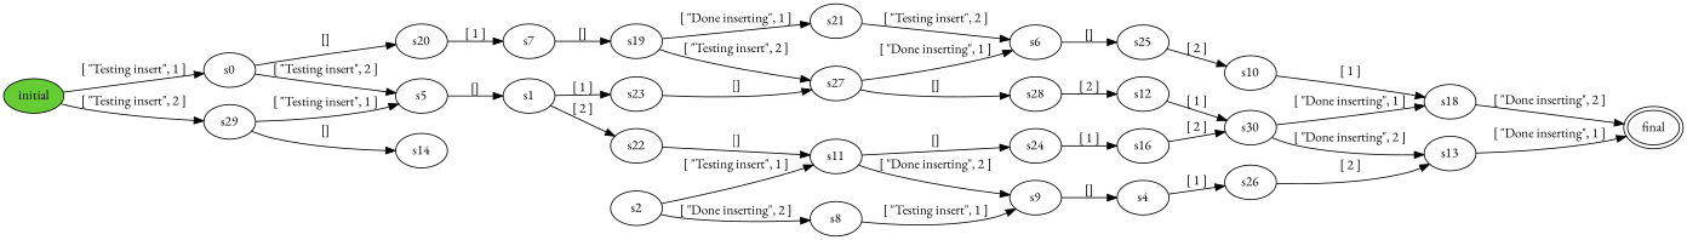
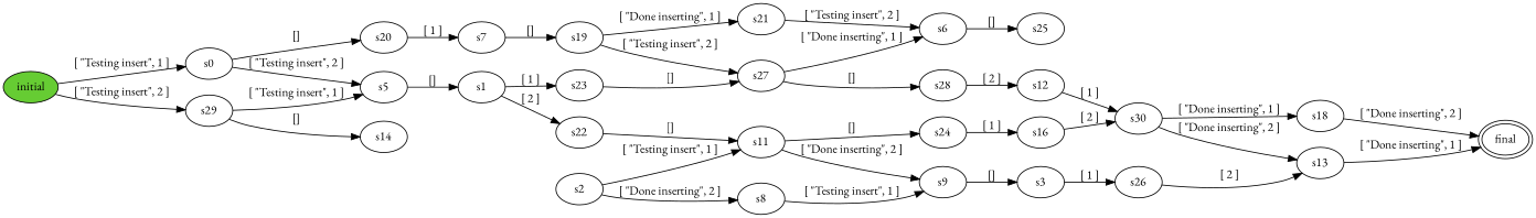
  digraph {
    fontname="EB Garamond"
    rankdir=LR
    node [fontname="EB Garamond"]
    edge [fontname="EB Garamond"]
    s0
    s5
    s20
    s1
    s7
    s22
    s23
    s11
    s27
    s2
    s8
    s9
    s24
    n14 [fillcolor="#66cc33" label=initial style=filled]
    s29
    s14
-   s4
+   s4 [label=s3]
    s26
    s13
    s6
    s25
-   s10
    s19
    s21
    s18
    n26 [label=final peripheries=2]
    s16
    s12
    s30
    s28
    s0 -> s5 [label="[ \"Testing insert\", 2 ]"]
    s0 -> s20 [label="[]"]
    s5 -> s1 [label="[]"]
    s20 -> s7 [label="[ 1 ]"]
    s1 -> s22 [label="[ 2 ]"]
    s1 -> s23 [label="[ 1 ]"]
    s7 -> s19 [label="[]"]
    s22 -> s11 [label="[]"]
    s23 -> s27 [label="[]"]
    s11 -> s9 [label="[ \"Done inserting\", 2 ]"]
    s11 -> s24 [label="[]"]
    s27 -> s6 [label="[ \"Done inserting\", 1 ]"]
    s27 -> s28 [label="[]"]
    s2 -> s11 [label="[ \"Testing insert\", 1 ]"]
    s2 -> s8 [label="[ \"Done inserting\", 2 ]"]
    s8 -> s9 [label="[ \"Testing insert\", 1 ]"]
    s9 -> s4 [label="[]"]
    s24 -> s16 [label="[ 1 ]"]
    n14 -> s0 [label="[ \"Testing insert\", 1 ]"]
    n14 -> s29 [label="[ \"Testing insert\", 2 ]"]
    s29 -> s5 [label="[ \"Testing insert\", 1 ]"]
    s29 -> s14 [label="[]"]
    s4 -> s26 [label="[ 1 ]"]
    s26 -> s13 [label="[ 2 ]"]
    s13 -> n26 [label="[ \"Done inserting\", 1 ]"]
    s6 -> s25 [label="[]"]
-   s25 -> s10 [label="[ 2 ]"]
-   s10 -> s18 [label="[ 1 ]"]
    s19 -> s27 [label="[ \"Testing insert\", 2 ]"]
    s19 -> s21 [label="[ \"Done inserting\", 1 ]"]
    s21 -> s6 [label="[ \"Testing insert\", 2 ]"]
    s18 -> n26 [label="[ \"Done inserting\", 2 ]"]
    s16 -> s30 [label="[ 2 ]"]
    s12 -> s30 [label="[ 1 ]"]
    s30 -> s13 [label="[ \"Done inserting\", 2 ]"]
    s30 -> s18 [label="[ \"Done inserting\", 1 ]"]
    s28 -> s12 [label="[ 2 ]"]
  }
